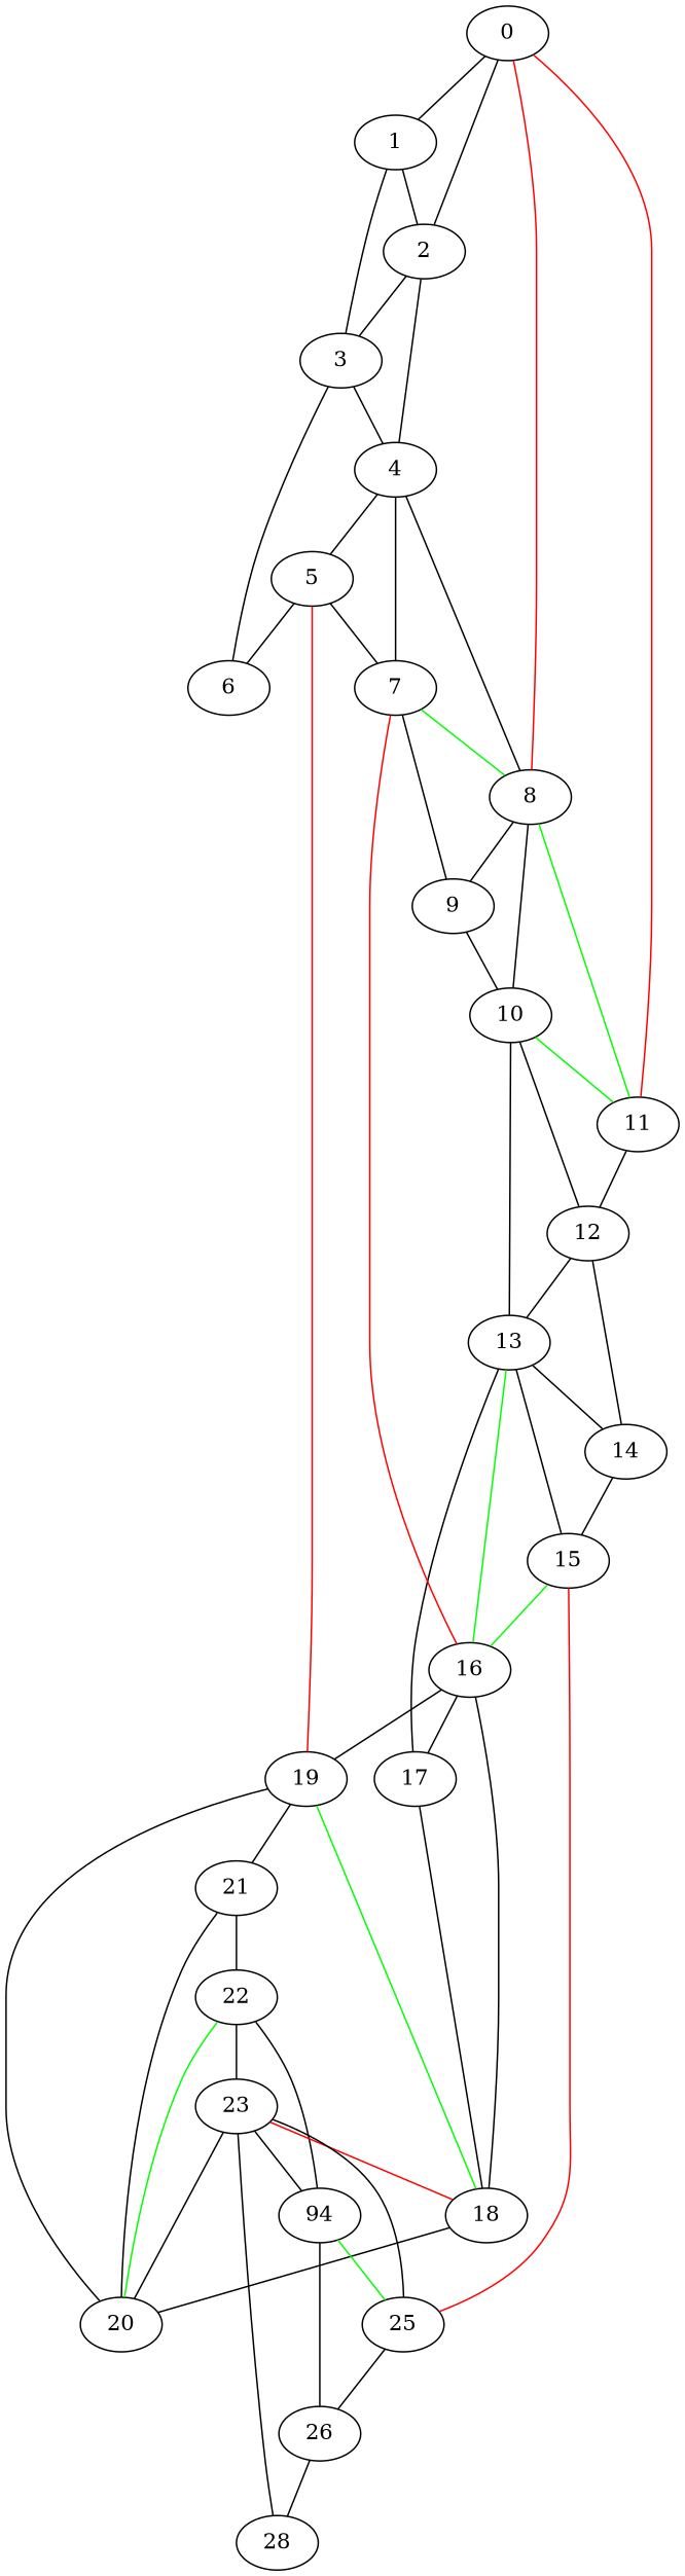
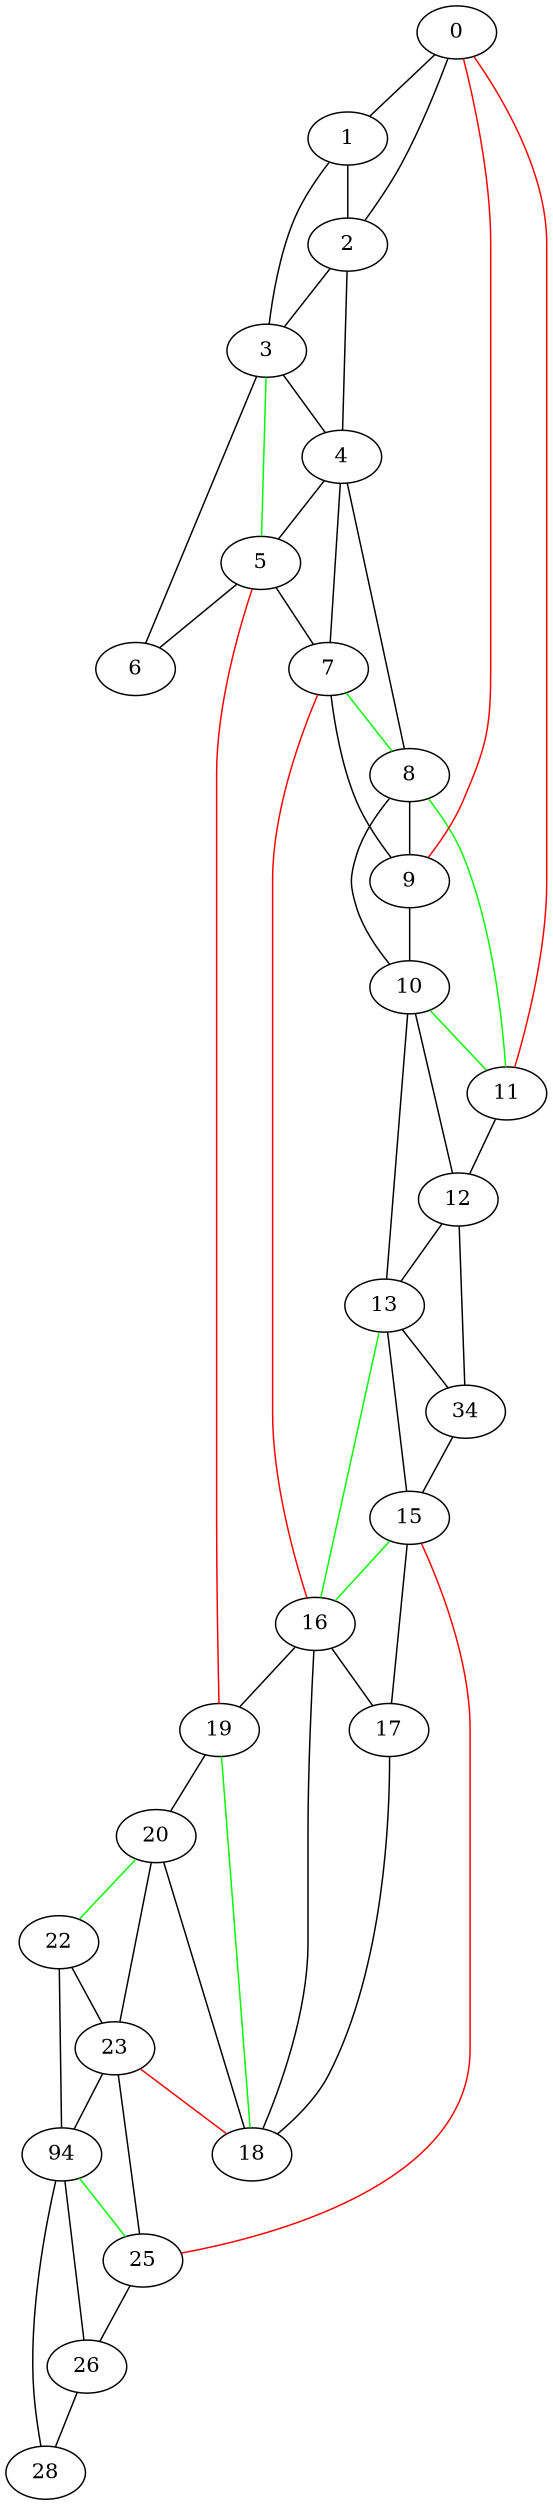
  graph {
    edge [color=black penwidth=1]
    0
    1
    2
    3
    4
    5
    6
    7
    8
    9
    10
    11
    12
    13
-   14
+   14 [label=34]
    15
    16
    17
    18
    19
    20
-   21
    22
    23
    n25 [label=94]
    25
    26
    28
    0 -- 1
    0 -- 2
    1 -- 2
    1 -- 3
    2 -- 3
    2 -- 4
    3 -- 4
+   3 -- 5 [color=green]
    3 -- 6
    4 -- 5
    4 -- 7
    4 -- 8
    5 -- 6
    5 -- 7
    7 -- 8 [color=green]
    7 -- 9
-   8 -- 0 [color=red]
+   9 -- 0 [color=red]
    8 -- 9
    8 -- 10
    8 -- 11 [color=green]
    9 -- 10
    10 -- 11 [color=green]
    10 -- 12
    10 -- 13
    11 -- 0 [color=red]
    11 -- 12
    12 -- 13
    12 -- 14
    13 -- 14
    13 -- 15
    13 -- 16 [color=green]
    14 -- 15
    15 -- 16 [color=green]
-   13 -- 17
+   15 -- 17
    16 -- 7 [color=red]
    16 -- 17
    16 -- 18
    16 -- 19
    17 -- 18
    18 -- 19 [color=green]
    18 -- 20
    19 -- 5 [color=red]
    19 -- 20
-   19 -- 21
-   20 -- 21
    20 -- 22 [color=green]
    20 -- 23
-   21 -- 22
    22 -- 23
    22 -- n25
    23 -- 18 [color=red]
    23 -- n25
    23 -- 25
    n25 -- 25 [color=green]
    n25 -- 26
-   23 -- 28
+   n25 -- 28
    25 -- 15 [color=red]
    25 -- 26
    26 -- 28
  }
